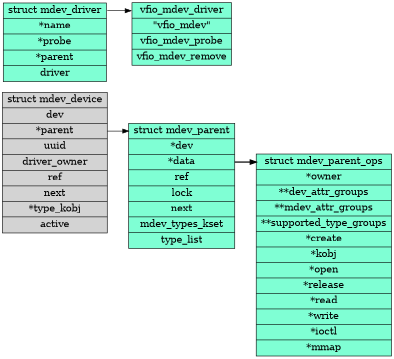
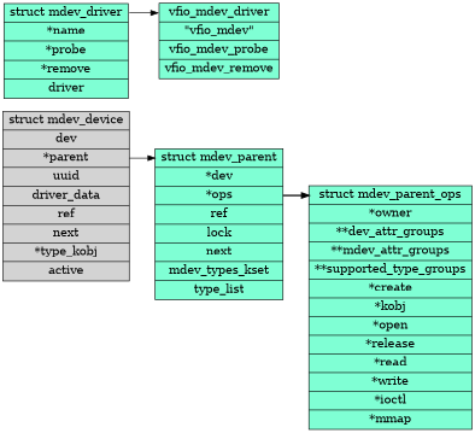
  digraph {
    rankdir=LR
    node [fillcolor=aquamarine fontsize=16 shape=record style=filled]
    edge [headport=f0 style=solid tailport=f2]
-   n1 [fillcolor=lightgrey label="<f0> struct mdev_device | <f1> dev | <f2> *parent | <f3> uuid | <f4> driver_owner | <f5> ref | <f6> next | <f7> *type_kobj | <f8> active"]
-   n2 [label="<f0> struct mdev_parent | <f1> *dev | <f2> *data | <f3> ref | <f4> lock | <f5> next | <f6> mdev_types_kset | <f7> type_list"]
-   n3 [label="<f0> struct mdev_driver | <f1> *name | <f2> *probe | <f3> *parent | <f4> driver"]
+   n1 [fillcolor=lightgrey label="<f0> struct mdev_device | <f1> dev | <f2> *parent | <f3> uuid | <f4> driver_data | <f5> ref | <f6> next | <f7> *type_kobj | <f8> active"]
+   n2 [label="<f0> struct mdev_parent | <f1> *dev | <f2> *ops | <f3> ref | <f4> lock | <f5> next | <f6> mdev_types_kset | <f7> type_list"]
+   n3 [label="<f0> struct mdev_driver | <f1> *name | <f2> *probe | <f3> *remove | <f4> driver"]
    n4 [label="<f0>  vfio_mdev_driver | <f1> \"vfio_mdev\" | <f2> vfio_mdev_probe | <f3> vfio_mdev_remove"]
    n5 [label="<f0> struct mdev_parent_ops | <f1> *owner | <f2> **dev_attr_groups | <f3> **mdev_attr_groups | <f4> **supported_type_groups | <f5> *create | <f6> *kobj | <f7> *open | <f8> *release | <f9> *read | <f10> *write | <f11> *ioctl | <f12> *mmap"]
    n1 -> n2
    n2 -> n5 [style=bold]
    n3 -> n4 [tailport=f0]
  }
